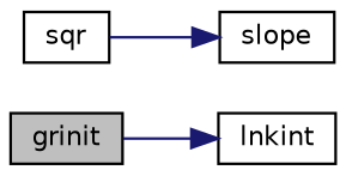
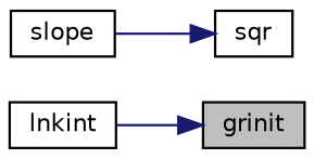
  digraph {
    rankdir=LR
    node [color=black fillcolor=white fontname=Helvetica fontsize=10 shape=record style=filled]
    edge [color=midnightblue fontname=Helvetica fontsize=10 labelfontname=Helvetica labelfontsize=10 style=solid]
    n1 [fillcolor=grey75 fontcolor=black height=0.2 label=grinit width=0.4]
    n2 [height=0.2 label=lnkint width=0.4]
    n3 [height=0.2 label=slope width=0.4]
    n4 [height=0.2 label=sqr width=0.4]
-   n1 -> n2
-   n4 -> n3
+   n2 -> n1
+   n3 -> n4
  }
